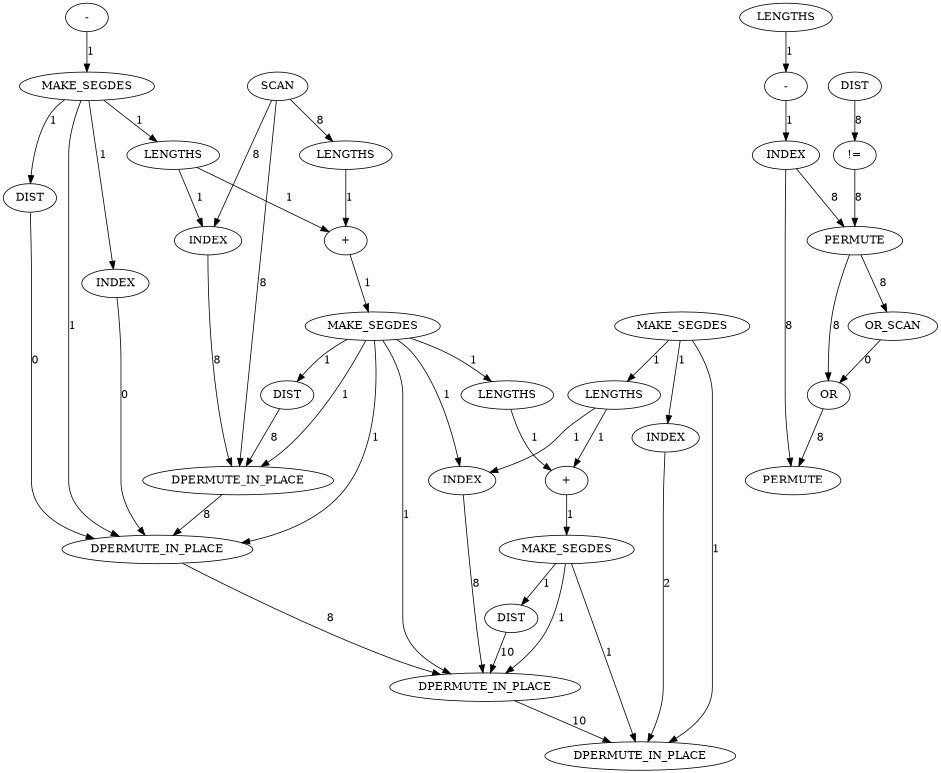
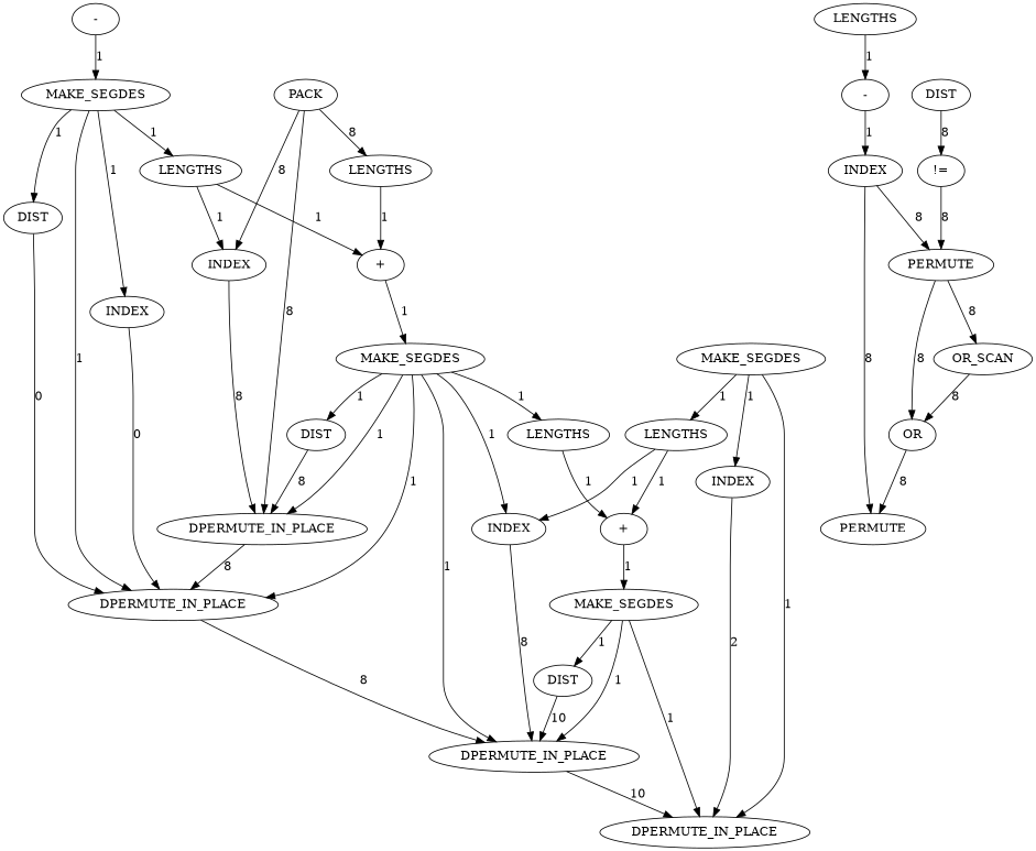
  digraph {
    node [cost=43]
    edge [cost=1]
-   n1 [cost=215 label=SCAN]
+   n1 [cost=215 label=PACK]
    n2 [label=LENGTHS]
    n3 [cost=731 label=DPERMUTE_IN_PLACE]
    n4 [cost=473 label=INDEX]
    n5 [cost=1548 label="!="]
    n6 [cost=344 label=PERMUTE]
    n7 [cost=1247 label=OR_SCAN]
    n8 [cost=301 label=OR]
    n9 [cost=215 label=DPERMUTE_IN_PLACE]
    n10 [cost=129 label=DIST]
    n11 [cost=215 label=DPERMUTE_IN_PLACE]
    n12 [cost=86 label="+"]
    n13 [label=MAKE_SEGDES]
    n14 [label=DPERMUTE_IN_PLACE]
    n15 [cost=172 label=INDEX]
    n16 [cost=1978 label=LENGTHS]
    n17 [label=DIST]
    n18 [cost=86 label="+"]
    n19 [cost=86 label=DIST]
    n20 [cost=1 label="-"]
    n21 [cost=2193 label=INDEX]
    n22 [cost=172 label=PERMUTE]
    n23 [label=MAKE_SEGDES]
    n24 [cost=1 label=LENGTHS]
    n25 [cost=1 label=MAKE_SEGDES]
    n26 [cost=1978 label=INDEX]
    n27 [label=LENGTHS]
    n28 [label=MAKE_SEGDES]
    n29 [cost=1290 label=INDEX]
    n30 [cost=86 label=DIST]
    n31 [cost=86 label=LENGTHS]
    n32 [cost=2451 label="-"]
    n1 -> n2 [cost=8 label=8]
    n1 -> n3 [cost=8 label=8]
    n1 -> n4 [cost=8 label=8]
    n2 -> n12 [label=1]
    n3 -> n14 [cost=8 label=8]
    n4 -> n3 [cost=8 label=8]
    n5 -> n6 [cost=8 label=8]
    n6 -> n7 [cost=8 label=8]
    n6 -> n8 [cost=8 label=8]
-   n7 -> n8 [cost=8 label=0]
+   n7 -> n8 [cost=8 label=8]
    n8 -> n22 [cost=8 label=8]
    n10 -> n11 [cost=10 label=10]
    n11 -> n9 [cost=10 label=10]
    n12 -> n13 [label=1]
    n13 -> n3 [label=1]
    n13 -> n11 [label=1]
    n13 -> n14 [label=1]
    n13 -> n15 [label=1]
    n13 -> n16 [label=1]
    n13 -> n17 [label=1]
    n14 -> n11 [cost=8 label=8]
    n15 -> n11 [cost=8 label=8]
    n16 -> n18 [label=1]
    n17 -> n3 [cost=8 label=8]
    n18 -> n23 [label=1]
    n19 -> n14 [cost=0 label=0]
    n20 -> n21 [label=1]
    n21 -> n6 [cost=8 label=8]
    n21 -> n22 [cost=8 label=8]
    n23 -> n9 [label=1]
    n23 -> n10 [label=1]
    n23 -> n11 [label=1]
    n24 -> n4 [label=1]
    n24 -> n12 [label=1]
    n25 -> n14 [label=1]
    n25 -> n19 [label=1]
    n25 -> n24 [label=1]
    n25 -> n26 [label=1]
    n26 -> n14 [cost=0 label=0]
    n27 -> n15 [label=1]
    n27 -> n18 [label=1]
    n28 -> n9 [label=1]
    n28 -> n27 [label=1]
    n28 -> n29 [label=1]
    n29 -> n9 [cost=2 label=2]
    n30 -> n5 [cost=8 label=8]
    n31 -> n20 [label=1]
    n32 -> n25 [label=1]
  }
